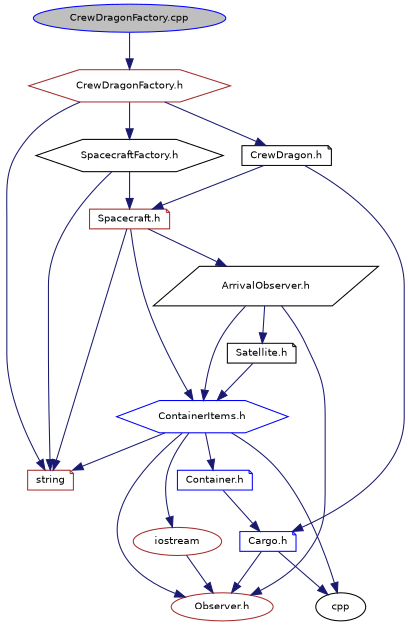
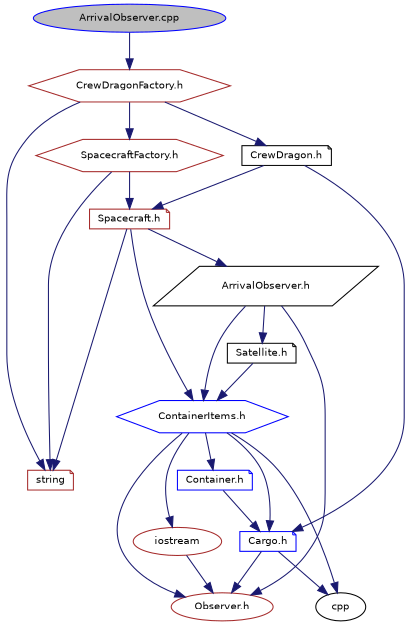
  digraph {
    node [color=brown fillcolor=white fontname=Helvetica fontsize=10 shape=note style=filled]
    edge [color=midnightblue fontname=Helvetica fontsize=10 labelfontname=Helvetica labelfontsize=10 style=solid]
-   n1 [color=blue fillcolor=grey75 fontcolor=black height=0.2 label="CrewDragonFactory.cpp" shape=ellipse width=0.4]
+   n1 [color=blue fillcolor=grey75 fontcolor=black height=0.2 label="ArrivalObserver.cpp" shape=ellipse width=0.4]
    n2 [height=0.2 label="CrewDragonFactory.h" shape=hexagon width=0.4]
-   n3 [color=black height=0.2 label="SpacecraftFactory.h" shape=hexagon width=0.4]
+   n3 [height=0.2 label="SpacecraftFactory.h" shape=hexagon width=0.4]
    n4 [height=0.2 label=string width=0.4]
    n5 [color=black height=0.2 label="CrewDragon.h" width=0.4]
    n6 [height=0.2 label="Spacecraft.h" width=0.4]
    n7 [color=blue height=0.2 label="Cargo.h" width=0.4]
    n8 [color=blue height=0.2 label="ContainerItems.h" shape=hexagon width=0.4]
    n9 [color=black height=0.2 label="ArrivalObserver.h" shape=parallelogram width=0.4]
    n10 [height=0.2 label="Observer.h" shape=ellipse width=0.4]
    n11 [height=0.2 label=iostream shape=ellipse width=0.4]
    n12 [color=black height=0.2 label=cpp shape=ellipse width=0.4]
    n13 [color=blue height=0.2 label="Container.h" width=0.4]
    n14 [color=black height=0.2 label="Satellite.h" width=0.4]
    n1 -> n2
    n2 -> n3
    n2 -> n4
    n2 -> n5
    n3 -> n4
    n3 -> n6
    n5 -> n6
    n5 -> n7
    n6 -> n4
    n6 -> n8
    n6 -> n9
    n7 -> n10
    n7 -> n12
-   n8 -> n4
+   n8 -> n7
    n8 -> n10
    n8 -> n11
    n8 -> n12
    n8 -> n13
    n9 -> n8
    n9 -> n10
    n9 -> n14
    n11 -> n10
    n13 -> n7
    n14 -> n8
  }
